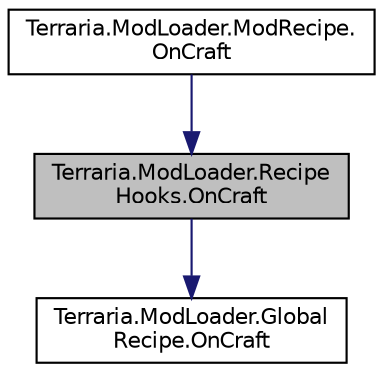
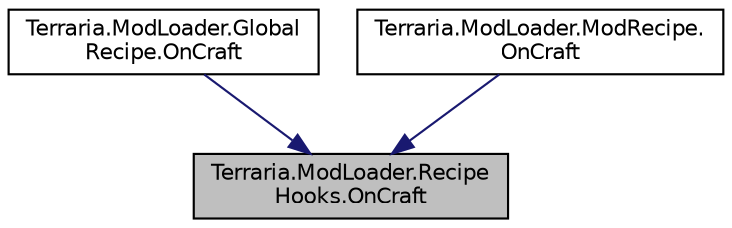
  digraph {
    rankdir=TB
    node [color=black fillcolor=white fontname=Helvetica fontsize=10 shape=record style=filled]
    edge [color=midnightblue fontname=Helvetica fontsize=10 labelfontname=Helvetica labelfontsize=10 style=solid]
    n1 [fillcolor=grey75 fontcolor=black height=0.2 label="Terraria.ModLoader.Recipe\lHooks.OnCraft" width=0.4]
    n2 [height=0.2 label="Terraria.ModLoader.Global\lRecipe.OnCraft" width=0.4]
    n3 [height=0.2 label="Terraria.ModLoader.ModRecipe.\lOnCraft" width=0.4]
-   n1 -> n2
+   n2 -> n1
    n3 -> n1
  }
